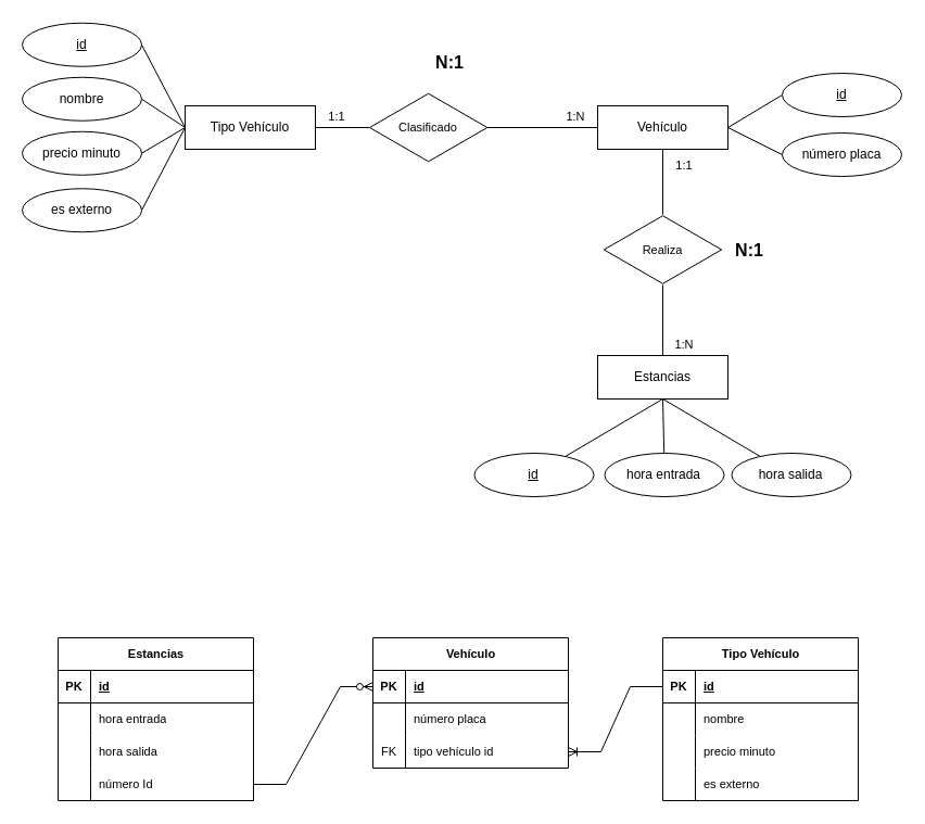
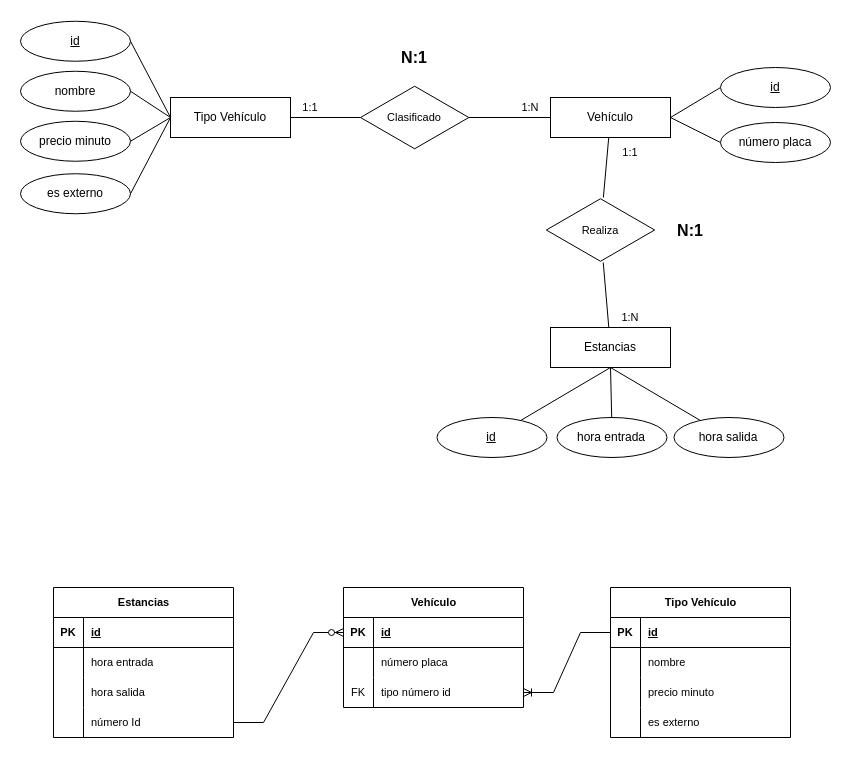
  <mxCell id="0" />
  <mxCell id="1" parent="0" />
  <mxCell id="2" style="rounded=0;orthogonalLoop=1;jettySize=auto;html=1;endArrow=none;endFill=0;exitX=1;exitY=0.5;exitDx=0;exitDy=0;entryX=0;entryY=0.5;entryDx=0;entryDy=0;" parent="1" source="5" target="7" edge="1"><mxGeometry relative="1" as="geometry" /></mxCell>
  <mxCell id="3" style="edgeStyle=none;shape=connector;rounded=0;orthogonalLoop=1;jettySize=auto;html=1;strokeColor=default;align=center;verticalAlign=middle;fontFamily=Helvetica;fontSize=11;fontColor=default;labelBackgroundColor=default;endArrow=none;endFill=0;exitX=1;exitY=0.5;exitDx=0;exitDy=0;entryX=0;entryY=0.5;entryDx=0;entryDy=0;" parent="1" source="5" target="6" edge="1"><mxGeometry relative="1" as="geometry" /></mxCell>
  <mxCell id="4" style="edgeStyle=none;shape=connector;rounded=0;orthogonalLoop=1;jettySize=auto;html=1;strokeColor=default;align=center;verticalAlign=middle;fontFamily=Helvetica;fontSize=11;fontColor=default;labelBackgroundColor=default;endArrow=none;endFill=0;" parent="1" source="5" target="26" edge="1"><mxGeometry relative="1" as="geometry" /></mxCell>
  <mxCell id="5" value="Vehículo" style="rounded=0;whiteSpace=wrap;html=1;" parent="1" vertex="1"><mxGeometry x="550" y="97" width="120" height="40" as="geometry" /></mxCell>
  <mxCell id="6" value="&lt;u&gt;id&lt;/u&gt;" style="ellipse;whiteSpace=wrap;html=1;" parent="1" vertex="1"><mxGeometry x="720" y="67" width="110" height="40" as="geometry" /></mxCell>
  <mxCell id="7" value="número placa" style="ellipse;whiteSpace=wrap;html=1;" parent="1" vertex="1"><mxGeometry x="720" y="122" width="110" height="40" as="geometry" /></mxCell>
  <mxCell id="8" style="edgeStyle=none;shape=connector;rounded=0;orthogonalLoop=1;jettySize=auto;html=1;strokeColor=default;align=center;verticalAlign=middle;fontFamily=Helvetica;fontSize=11;fontColor=default;labelBackgroundColor=default;endArrow=none;endFill=0;" parent="1" source="9" target="17" edge="1"><mxGeometry relative="1" as="geometry" /></mxCell>
  <mxCell id="9" value="Tipo Vehículo" style="rounded=0;whiteSpace=wrap;html=1;" parent="1" vertex="1"><mxGeometry x="170" y="97" width="120" height="40" as="geometry" /></mxCell>
  <mxCell id="10" style="edgeStyle=none;shape=connector;rounded=0;orthogonalLoop=1;jettySize=auto;html=1;entryX=0;entryY=0.5;entryDx=0;entryDy=0;strokeColor=default;align=center;verticalAlign=middle;fontFamily=Helvetica;fontSize=11;fontColor=default;labelBackgroundColor=default;endArrow=none;endFill=0;exitX=1;exitY=0.5;exitDx=0;exitDy=0;" parent="1" source="11" target="9" edge="1"><mxGeometry relative="1" as="geometry" /></mxCell>
  <mxCell id="11" value="&lt;u&gt;id&lt;/u&gt;" style="ellipse;whiteSpace=wrap;html=1;" parent="1" vertex="1"><mxGeometry x="20" y="20.75" width="110" height="40" as="geometry" /></mxCell>
  <mxCell id="12" style="edgeStyle=none;shape=connector;rounded=0;orthogonalLoop=1;jettySize=auto;html=1;entryX=0;entryY=0.5;entryDx=0;entryDy=0;strokeColor=default;align=center;verticalAlign=middle;fontFamily=Helvetica;fontSize=11;fontColor=default;labelBackgroundColor=default;endArrow=none;endFill=0;exitX=1;exitY=0.5;exitDx=0;exitDy=0;" parent="1" source="13" target="9" edge="1"><mxGeometry relative="1" as="geometry" /></mxCell>
  <mxCell id="13" value="precio minuto" style="ellipse;whiteSpace=wrap;html=1;" parent="1" vertex="1"><mxGeometry x="20" y="120.75" width="110" height="40" as="geometry" /></mxCell>
  <mxCell id="14" style="edgeStyle=none;shape=connector;rounded=0;orthogonalLoop=1;jettySize=auto;html=1;entryX=0;entryY=0.5;entryDx=0;entryDy=0;strokeColor=default;align=center;verticalAlign=middle;fontFamily=Helvetica;fontSize=11;fontColor=default;labelBackgroundColor=default;endArrow=none;endFill=0;exitX=1;exitY=0.5;exitDx=0;exitDy=0;" parent="1" source="15" target="9" edge="1"><mxGeometry relative="1" as="geometry" /></mxCell>
  <mxCell id="15" value="nombre" style="ellipse;whiteSpace=wrap;html=1;" parent="1" vertex="1"><mxGeometry x="20" y="70.75" width="110" height="40" as="geometry" /></mxCell>
  <mxCell id="16" style="edgeStyle=none;shape=connector;rounded=0;orthogonalLoop=1;jettySize=auto;html=1;strokeColor=default;align=center;verticalAlign=middle;fontFamily=Helvetica;fontSize=11;fontColor=default;labelBackgroundColor=default;endArrow=none;endFill=0;" parent="1" source="17" target="5" edge="1"><mxGeometry relative="1" as="geometry" /></mxCell>
- <mxCell id="17" value="Clasificado" style="html=1;whiteSpace=wrap;aspect=fixed;shape=isoRectangle;fontFamily=Helvetica;fontSize=11;fontColor=default;labelBackgroundColor=default;" parent="1" vertex="1"><mxGeometry x="340" y="84.5" width="108.33" height="65" as="geometry" /></mxCell>
+ <mxCell id="17" value="Clasificado" style="html=1;whiteSpace=wrap;aspect=fixed;shape=isoRectangle;fontFamily=Helvetica;fontSize=11;fontColor=default;labelBackgroundColor=default;" parent="1" vertex="1"><mxGeometry x="360" y="84.5" width="108.33" height="65" as="geometry" /></mxCell>
  <mxCell id="18" value="1:N" style="text;html=1;align=center;verticalAlign=middle;whiteSpace=wrap;rounded=0;fontFamily=Helvetica;fontSize=11;fontColor=default;labelBackgroundColor=default;" parent="1" vertex="1"><mxGeometry x="510" y="97" width="40" height="20" as="geometry" /></mxCell>
  <mxCell id="19" value="1:1" style="text;html=1;align=center;verticalAlign=middle;whiteSpace=wrap;rounded=0;fontFamily=Helvetica;fontSize=11;fontColor=default;labelBackgroundColor=default;" parent="1" vertex="1"><mxGeometry x="290" y="97" width="40" height="20" as="geometry" /></mxCell>
  <mxCell id="20" value="N:1" style="text;html=1;align=center;verticalAlign=middle;whiteSpace=wrap;rounded=0;fontFamily=Helvetica;fontSize=16;fontColor=default;labelBackgroundColor=default;fontStyle=1" parent="1" vertex="1"><mxGeometry x="394.17" y="47" width="40" height="20" as="geometry" /></mxCell>
  <mxCell id="21" style="edgeStyle=none;shape=connector;rounded=0;orthogonalLoop=1;jettySize=auto;html=1;strokeColor=default;align=center;verticalAlign=middle;fontFamily=Helvetica;fontSize=11;fontColor=default;labelBackgroundColor=default;endArrow=none;endFill=0;exitX=0.5;exitY=1;exitDx=0;exitDy=0;" parent="1" source="24" target="30" edge="1"><mxGeometry relative="1" as="geometry" /></mxCell>
  <mxCell id="22" style="edgeStyle=none;shape=connector;rounded=0;orthogonalLoop=1;jettySize=auto;html=1;strokeColor=default;align=center;verticalAlign=middle;fontFamily=Helvetica;fontSize=11;fontColor=default;labelBackgroundColor=default;endArrow=none;endFill=0;exitX=0.5;exitY=1;exitDx=0;exitDy=0;" parent="1" source="24" target="32" edge="1"><mxGeometry relative="1" as="geometry" /></mxCell>
  <mxCell id="23" style="edgeStyle=none;shape=connector;rounded=0;orthogonalLoop=1;jettySize=auto;html=1;strokeColor=default;align=center;verticalAlign=middle;fontFamily=Helvetica;fontSize=11;fontColor=default;labelBackgroundColor=default;endArrow=none;endFill=0;exitX=0.5;exitY=1;exitDx=0;exitDy=0;" parent="1" source="24" target="31" edge="1"><mxGeometry relative="1" as="geometry" /></mxCell>
  <mxCell id="24" value="Estancias" style="rounded=0;whiteSpace=wrap;html=1;" parent="1" vertex="1"><mxGeometry x="550" y="327" width="120" height="40" as="geometry" /></mxCell>
  <mxCell id="25" style="edgeStyle=none;shape=connector;rounded=0;orthogonalLoop=1;jettySize=auto;html=1;strokeColor=default;align=center;verticalAlign=middle;fontFamily=Helvetica;fontSize=11;fontColor=default;labelBackgroundColor=default;endArrow=none;endFill=0;" parent="1" source="26" target="24" edge="1"><mxGeometry relative="1" as="geometry" /></mxCell>
- <mxCell id="26" value="Realiza" style="html=1;whiteSpace=wrap;aspect=fixed;shape=isoRectangle;fontFamily=Helvetica;fontSize=11;fontColor=default;labelBackgroundColor=default;" parent="1" vertex="1"><mxGeometry x="555.83" y="197" width="108.33" height="65" as="geometry" /></mxCell>
+ <mxCell id="26" value="Realiza" style="html=1;whiteSpace=wrap;aspect=fixed;shape=isoRectangle;fontFamily=Helvetica;fontSize=11;fontColor=default;labelBackgroundColor=default;" parent="1" vertex="1"><mxGeometry x="545.83" y="197" width="108.33" height="65" as="geometry" /></mxCell>
  <mxCell id="27" value="1:N" style="text;html=1;align=center;verticalAlign=middle;whiteSpace=wrap;rounded=0;fontFamily=Helvetica;fontSize=11;fontColor=default;labelBackgroundColor=default;" parent="1" vertex="1"><mxGeometry x="610" y="307" width="40" height="20" as="geometry" /></mxCell>
  <mxCell id="28" value="1:1" style="text;html=1;align=center;verticalAlign=middle;whiteSpace=wrap;rounded=0;fontFamily=Helvetica;fontSize=11;fontColor=default;labelBackgroundColor=default;" parent="1" vertex="1"><mxGeometry x="610" y="142" width="40" height="20" as="geometry" /></mxCell>
  <mxCell id="29" value="N:1" style="text;html=1;align=center;verticalAlign=middle;whiteSpace=wrap;rounded=0;fontFamily=Helvetica;fontSize=16;fontColor=default;labelBackgroundColor=default;fontStyle=1" parent="1" vertex="1"><mxGeometry x="670" y="219.5" width="40" height="20" as="geometry" /></mxCell>
  <mxCell id="30" value="hora entrada" style="ellipse;whiteSpace=wrap;html=1;" parent="1" vertex="1"><mxGeometry x="556.49" y="417" width="110" height="40" as="geometry" /></mxCell>
  <mxCell id="31" value="&lt;u&gt;id&lt;/u&gt;" style="ellipse;whiteSpace=wrap;html=1;" parent="1" vertex="1"><mxGeometry x="436.49" y="417" width="110" height="40" as="geometry" /></mxCell>
  <mxCell id="32" value="hora salida" style="ellipse;whiteSpace=wrap;html=1;" parent="1" vertex="1"><mxGeometry x="673.49" y="417" width="110" height="40" as="geometry" /></mxCell>
  <mxCell id="33" value="Vehículo" style="shape=table;startSize=30;container=1;collapsible=1;childLayout=tableLayout;fixedRows=1;rowLines=0;fontStyle=1;align=center;resizeLast=1;html=1;fontFamily=Helvetica;fontSize=11;fontColor=default;labelBackgroundColor=default;" parent="1" vertex="1"><mxGeometry x="343" y="587" width="180" height="120" as="geometry" /></mxCell>
  <mxCell id="34" value="" style="shape=tableRow;horizontal=0;startSize=0;swimlaneHead=0;swimlaneBody=0;fillColor=none;collapsible=0;dropTarget=0;points=[[0,0.5],[1,0.5]];portConstraint=eastwest;top=0;left=0;right=0;bottom=1;fontFamily=Helvetica;fontSize=11;fontColor=default;labelBackgroundColor=default;" parent="33" vertex="1"><mxGeometry y="30" width="180" height="30" as="geometry" /></mxCell>
  <mxCell id="35" value="PK" style="shape=partialRectangle;connectable=0;fillColor=none;top=0;left=0;bottom=0;right=0;fontStyle=1;overflow=hidden;whiteSpace=wrap;html=1;fontFamily=Helvetica;fontSize=11;fontColor=default;labelBackgroundColor=default;" parent="34" vertex="1"><mxGeometry width="30" height="30" as="geometry"><mxRectangle width="30" height="30" as="alternateBounds" /></mxGeometry></mxCell>
  <mxCell id="36" value="id" style="shape=partialRectangle;connectable=0;fillColor=none;top=0;left=0;bottom=0;right=0;align=left;spacingLeft=6;fontStyle=5;overflow=hidden;whiteSpace=wrap;html=1;fontFamily=Helvetica;fontSize=11;fontColor=default;labelBackgroundColor=default;" parent="34" vertex="1"><mxGeometry x="30" width="150" height="30" as="geometry"><mxRectangle width="150" height="30" as="alternateBounds" /></mxGeometry></mxCell>
  <mxCell id="37" value="" style="shape=tableRow;horizontal=0;startSize=0;swimlaneHead=0;swimlaneBody=0;fillColor=none;collapsible=0;dropTarget=0;points=[[0,0.5],[1,0.5]];portConstraint=eastwest;top=0;left=0;right=0;bottom=0;fontFamily=Helvetica;fontSize=11;fontColor=default;labelBackgroundColor=default;" parent="33" vertex="1"><mxGeometry y="60" width="180" height="30" as="geometry" /></mxCell>
  <mxCell id="38" value="" style="shape=partialRectangle;connectable=0;fillColor=none;top=0;left=0;bottom=0;right=0;editable=1;overflow=hidden;whiteSpace=wrap;html=1;fontFamily=Helvetica;fontSize=11;fontColor=default;labelBackgroundColor=default;" parent="37" vertex="1"><mxGeometry width="30" height="30" as="geometry"><mxRectangle width="30" height="30" as="alternateBounds" /></mxGeometry></mxCell>
  <mxCell id="39" value="número placa" style="shape=partialRectangle;connectable=0;fillColor=none;top=0;left=0;bottom=0;right=0;align=left;spacingLeft=6;overflow=hidden;whiteSpace=wrap;html=1;fontFamily=Helvetica;fontSize=11;fontColor=default;labelBackgroundColor=default;" parent="37" vertex="1"><mxGeometry x="30" width="150" height="30" as="geometry"><mxRectangle width="150" height="30" as="alternateBounds" /></mxGeometry></mxCell>
  <mxCell id="40" value="" style="shape=tableRow;horizontal=0;startSize=0;swimlaneHead=0;swimlaneBody=0;fillColor=none;collapsible=0;dropTarget=0;points=[[0,0.5],[1,0.5]];portConstraint=eastwest;top=0;left=0;right=0;bottom=0;fontFamily=Helvetica;fontSize=11;fontColor=default;labelBackgroundColor=default;" parent="33" vertex="1"><mxGeometry y="90" width="180" height="30" as="geometry" /></mxCell>
  <mxCell id="41" value="FK" style="shape=partialRectangle;connectable=0;fillColor=none;top=0;left=0;bottom=0;right=0;editable=1;overflow=hidden;whiteSpace=wrap;html=1;fontFamily=Helvetica;fontSize=11;fontColor=default;labelBackgroundColor=default;" parent="40" vertex="1"><mxGeometry width="30" height="30" as="geometry"><mxRectangle width="30" height="30" as="alternateBounds" /></mxGeometry></mxCell>
- <mxCell id="42" value="tipo vehículo id" style="shape=partialRectangle;connectable=0;fillColor=none;top=0;left=0;bottom=0;right=0;align=left;spacingLeft=6;overflow=hidden;whiteSpace=wrap;html=1;fontFamily=Helvetica;fontSize=11;fontColor=default;labelBackgroundColor=default;" parent="40" vertex="1"><mxGeometry x="30" width="150" height="30" as="geometry"><mxRectangle width="150" height="30" as="alternateBounds" /></mxGeometry></mxCell>
+ <mxCell id="42" value="tipo número id" style="shape=partialRectangle;connectable=0;fillColor=none;top=0;left=0;bottom=0;right=0;align=left;spacingLeft=6;overflow=hidden;whiteSpace=wrap;html=1;fontFamily=Helvetica;fontSize=11;fontColor=default;labelBackgroundColor=default;" parent="40" vertex="1"><mxGeometry x="30" width="150" height="30" as="geometry"><mxRectangle width="150" height="30" as="alternateBounds" /></mxGeometry></mxCell>
  <mxCell id="43" value="Tipo Vehículo" style="shape=table;startSize=30;container=1;collapsible=1;childLayout=tableLayout;fixedRows=1;rowLines=0;fontStyle=1;align=center;resizeLast=1;html=1;fontFamily=Helvetica;fontSize=11;fontColor=default;labelBackgroundColor=default;" parent="1" vertex="1"><mxGeometry x="610" y="587" width="180" height="150" as="geometry" /></mxCell>
  <mxCell id="44" value="" style="shape=tableRow;horizontal=0;startSize=0;swimlaneHead=0;swimlaneBody=0;fillColor=none;collapsible=0;dropTarget=0;points=[[0,0.5],[1,0.5]];portConstraint=eastwest;top=0;left=0;right=0;bottom=1;fontFamily=Helvetica;fontSize=11;fontColor=default;labelBackgroundColor=default;" parent="43" vertex="1"><mxGeometry y="30" width="180" height="30" as="geometry" /></mxCell>
  <mxCell id="45" value="PK" style="shape=partialRectangle;connectable=0;fillColor=none;top=0;left=0;bottom=0;right=0;fontStyle=1;overflow=hidden;whiteSpace=wrap;html=1;fontFamily=Helvetica;fontSize=11;fontColor=default;labelBackgroundColor=default;" parent="44" vertex="1"><mxGeometry width="30" height="30" as="geometry"><mxRectangle width="30" height="30" as="alternateBounds" /></mxGeometry></mxCell>
  <mxCell id="46" value="id" style="shape=partialRectangle;connectable=0;fillColor=none;top=0;left=0;bottom=0;right=0;align=left;spacingLeft=6;fontStyle=5;overflow=hidden;whiteSpace=wrap;html=1;fontFamily=Helvetica;fontSize=11;fontColor=default;labelBackgroundColor=default;" parent="44" vertex="1"><mxGeometry x="30" width="150" height="30" as="geometry"><mxRectangle width="150" height="30" as="alternateBounds" /></mxGeometry></mxCell>
  <mxCell id="47" value="" style="shape=tableRow;horizontal=0;startSize=0;swimlaneHead=0;swimlaneBody=0;fillColor=none;collapsible=0;dropTarget=0;points=[[0,0.5],[1,0.5]];portConstraint=eastwest;top=0;left=0;right=0;bottom=0;fontFamily=Helvetica;fontSize=11;fontColor=default;labelBackgroundColor=default;" parent="43" vertex="1"><mxGeometry y="60" width="180" height="30" as="geometry" /></mxCell>
  <mxCell id="48" value="" style="shape=partialRectangle;connectable=0;fillColor=none;top=0;left=0;bottom=0;right=0;editable=1;overflow=hidden;whiteSpace=wrap;html=1;fontFamily=Helvetica;fontSize=11;fontColor=default;labelBackgroundColor=default;" parent="47" vertex="1"><mxGeometry width="30" height="30" as="geometry"><mxRectangle width="30" height="30" as="alternateBounds" /></mxGeometry></mxCell>
  <mxCell id="49" value="nombre" style="shape=partialRectangle;connectable=0;fillColor=none;top=0;left=0;bottom=0;right=0;align=left;spacingLeft=6;overflow=hidden;whiteSpace=wrap;html=1;fontFamily=Helvetica;fontSize=11;fontColor=default;labelBackgroundColor=default;" parent="47" vertex="1"><mxGeometry x="30" width="150" height="30" as="geometry"><mxRectangle width="150" height="30" as="alternateBounds" /></mxGeometry></mxCell>
  <mxCell id="50" value="" style="shape=tableRow;horizontal=0;startSize=0;swimlaneHead=0;swimlaneBody=0;fillColor=none;collapsible=0;dropTarget=0;points=[[0,0.5],[1,0.5]];portConstraint=eastwest;top=0;left=0;right=0;bottom=0;fontFamily=Helvetica;fontSize=11;fontColor=default;labelBackgroundColor=default;" parent="43" vertex="1"><mxGeometry y="90" width="180" height="30" as="geometry" /></mxCell>
  <mxCell id="51" value="" style="shape=partialRectangle;connectable=0;fillColor=none;top=0;left=0;bottom=0;right=0;editable=1;overflow=hidden;whiteSpace=wrap;html=1;fontFamily=Helvetica;fontSize=11;fontColor=default;labelBackgroundColor=default;" parent="50" vertex="1"><mxGeometry width="30" height="30" as="geometry"><mxRectangle width="30" height="30" as="alternateBounds" /></mxGeometry></mxCell>
  <mxCell id="52" value="precio minuto" style="shape=partialRectangle;connectable=0;fillColor=none;top=0;left=0;bottom=0;right=0;align=left;spacingLeft=6;overflow=hidden;whiteSpace=wrap;html=1;fontFamily=Helvetica;fontSize=11;fontColor=default;labelBackgroundColor=default;" parent="50" vertex="1"><mxGeometry x="30" width="150" height="30" as="geometry"><mxRectangle width="150" height="30" as="alternateBounds" /></mxGeometry></mxCell>
  <mxCell id="53" value="" style="shape=tableRow;horizontal=0;startSize=0;swimlaneHead=0;swimlaneBody=0;fillColor=none;collapsible=0;dropTarget=0;points=[[0,0.5],[1,0.5]];portConstraint=eastwest;top=0;left=0;right=0;bottom=0;fontFamily=Helvetica;fontSize=11;fontColor=default;labelBackgroundColor=default;" vertex="1" parent="43"><mxGeometry y="120" width="180" height="30" as="geometry" /></mxCell>
  <mxCell id="54" value="" style="shape=partialRectangle;connectable=0;fillColor=none;top=0;left=0;bottom=0;right=0;editable=1;overflow=hidden;whiteSpace=wrap;html=1;fontFamily=Helvetica;fontSize=11;fontColor=default;labelBackgroundColor=default;" vertex="1" parent="53"><mxGeometry width="30" height="30" as="geometry"><mxRectangle width="30" height="30" as="alternateBounds" /></mxGeometry></mxCell>
  <mxCell id="55" value="es externo" style="shape=partialRectangle;connectable=0;fillColor=none;top=0;left=0;bottom=0;right=0;align=left;spacingLeft=6;overflow=hidden;whiteSpace=wrap;html=1;fontFamily=Helvetica;fontSize=11;fontColor=default;labelBackgroundColor=default;" vertex="1" parent="53"><mxGeometry x="30" width="150" height="30" as="geometry"><mxRectangle width="150" height="30" as="alternateBounds" /></mxGeometry></mxCell>
  <mxCell id="56" value="" style="edgeStyle=entityRelationEdgeStyle;fontSize=12;html=1;endArrow=ERoneToMany;rounded=0;strokeColor=default;align=center;verticalAlign=middle;fontFamily=Helvetica;fontColor=default;labelBackgroundColor=default;" parent="1" source="44" target="40" edge="1"><mxGeometry width="100" height="100" relative="1" as="geometry"><mxPoint x="763" y="637" as="sourcePoint" /><mxPoint x="423" y="567" as="targetPoint" /></mxGeometry></mxCell>
  <mxCell id="57" value="Estancias" style="shape=table;startSize=30;container=1;collapsible=1;childLayout=tableLayout;fixedRows=1;rowLines=0;fontStyle=1;align=center;resizeLast=1;html=1;fontFamily=Helvetica;fontSize=11;fontColor=default;labelBackgroundColor=default;" parent="1" vertex="1"><mxGeometry x="53" y="587" width="180" height="150" as="geometry" /></mxCell>
  <mxCell id="58" value="" style="shape=tableRow;horizontal=0;startSize=0;swimlaneHead=0;swimlaneBody=0;fillColor=none;collapsible=0;dropTarget=0;points=[[0,0.5],[1,0.5]];portConstraint=eastwest;top=0;left=0;right=0;bottom=1;fontFamily=Helvetica;fontSize=11;fontColor=default;labelBackgroundColor=default;" parent="57" vertex="1"><mxGeometry y="30" width="180" height="30" as="geometry" /></mxCell>
  <mxCell id="59" value="PK" style="shape=partialRectangle;connectable=0;fillColor=none;top=0;left=0;bottom=0;right=0;fontStyle=1;overflow=hidden;whiteSpace=wrap;html=1;fontFamily=Helvetica;fontSize=11;fontColor=default;labelBackgroundColor=default;" parent="58" vertex="1"><mxGeometry width="30" height="30" as="geometry"><mxRectangle width="30" height="30" as="alternateBounds" /></mxGeometry></mxCell>
  <mxCell id="60" value="id" style="shape=partialRectangle;connectable=0;fillColor=none;top=0;left=0;bottom=0;right=0;align=left;spacingLeft=6;fontStyle=5;overflow=hidden;whiteSpace=wrap;html=1;fontFamily=Helvetica;fontSize=11;fontColor=default;labelBackgroundColor=default;" parent="58" vertex="1"><mxGeometry x="30" width="150" height="30" as="geometry"><mxRectangle width="150" height="30" as="alternateBounds" /></mxGeometry></mxCell>
  <mxCell id="61" value="" style="shape=tableRow;horizontal=0;startSize=0;swimlaneHead=0;swimlaneBody=0;fillColor=none;collapsible=0;dropTarget=0;points=[[0,0.5],[1,0.5]];portConstraint=eastwest;top=0;left=0;right=0;bottom=0;fontFamily=Helvetica;fontSize=11;fontColor=default;labelBackgroundColor=default;" parent="57" vertex="1"><mxGeometry y="60" width="180" height="30" as="geometry" /></mxCell>
  <mxCell id="62" value="" style="shape=partialRectangle;connectable=0;fillColor=none;top=0;left=0;bottom=0;right=0;editable=1;overflow=hidden;whiteSpace=wrap;html=1;fontFamily=Helvetica;fontSize=11;fontColor=default;labelBackgroundColor=default;" parent="61" vertex="1"><mxGeometry width="30" height="30" as="geometry"><mxRectangle width="30" height="30" as="alternateBounds" /></mxGeometry></mxCell>
  <mxCell id="63" value="hora entrada" style="shape=partialRectangle;connectable=0;fillColor=none;top=0;left=0;bottom=0;right=0;align=left;spacingLeft=6;overflow=hidden;whiteSpace=wrap;html=1;fontFamily=Helvetica;fontSize=11;fontColor=default;labelBackgroundColor=default;" parent="61" vertex="1"><mxGeometry x="30" width="150" height="30" as="geometry"><mxRectangle width="150" height="30" as="alternateBounds" /></mxGeometry></mxCell>
  <mxCell id="64" value="" style="shape=tableRow;horizontal=0;startSize=0;swimlaneHead=0;swimlaneBody=0;fillColor=none;collapsible=0;dropTarget=0;points=[[0,0.5],[1,0.5]];portConstraint=eastwest;top=0;left=0;right=0;bottom=0;fontFamily=Helvetica;fontSize=11;fontColor=default;labelBackgroundColor=default;" parent="57" vertex="1"><mxGeometry y="90" width="180" height="30" as="geometry" /></mxCell>
  <mxCell id="65" value="" style="shape=partialRectangle;connectable=0;fillColor=none;top=0;left=0;bottom=0;right=0;editable=1;overflow=hidden;whiteSpace=wrap;html=1;fontFamily=Helvetica;fontSize=11;fontColor=default;labelBackgroundColor=default;" parent="64" vertex="1"><mxGeometry width="30" height="30" as="geometry"><mxRectangle width="30" height="30" as="alternateBounds" /></mxGeometry></mxCell>
  <mxCell id="66" value="hora salida" style="shape=partialRectangle;connectable=0;fillColor=none;top=0;left=0;bottom=0;right=0;align=left;spacingLeft=6;overflow=hidden;whiteSpace=wrap;html=1;fontFamily=Helvetica;fontSize=11;fontColor=default;labelBackgroundColor=default;" parent="64" vertex="1"><mxGeometry x="30" width="150" height="30" as="geometry"><mxRectangle width="150" height="30" as="alternateBounds" /></mxGeometry></mxCell>
  <mxCell id="67" value="" style="shape=tableRow;horizontal=0;startSize=0;swimlaneHead=0;swimlaneBody=0;fillColor=none;collapsible=0;dropTarget=0;points=[[0,0.5],[1,0.5]];portConstraint=eastwest;top=0;left=0;right=0;bottom=0;fontFamily=Helvetica;fontSize=11;fontColor=default;labelBackgroundColor=default;" parent="57" vertex="1"><mxGeometry y="120" width="180" height="30" as="geometry" /></mxCell>
  <mxCell id="68" value="" style="shape=partialRectangle;connectable=0;fillColor=none;top=0;left=0;bottom=0;right=0;editable=1;overflow=hidden;whiteSpace=wrap;html=1;fontFamily=Helvetica;fontSize=11;fontColor=default;labelBackgroundColor=default;" parent="67" vertex="1"><mxGeometry width="30" height="30" as="geometry"><mxRectangle width="30" height="30" as="alternateBounds" /></mxGeometry></mxCell>
  <mxCell id="69" value="número Id" style="shape=partialRectangle;connectable=0;fillColor=none;top=0;left=0;bottom=0;right=0;align=left;spacingLeft=6;overflow=hidden;whiteSpace=wrap;html=1;fontFamily=Helvetica;fontSize=11;fontColor=default;labelBackgroundColor=default;" parent="67" vertex="1"><mxGeometry x="30" width="150" height="30" as="geometry"><mxRectangle width="150" height="30" as="alternateBounds" /></mxGeometry></mxCell>
  <mxCell id="70" value="" style="edgeStyle=entityRelationEdgeStyle;fontSize=12;html=1;endArrow=ERzeroToMany;endFill=1;rounded=0;strokeColor=default;align=center;verticalAlign=middle;fontFamily=Helvetica;fontColor=default;labelBackgroundColor=default;" parent="1" source="67" target="34" edge="1"><mxGeometry width="100" height="100" relative="1" as="geometry"><mxPoint x="423" y="1057" as="sourcePoint" /><mxPoint x="523" y="957" as="targetPoint" /></mxGeometry></mxCell>
  <mxCell id="71" style="edgeStyle=none;shape=connector;rounded=0;orthogonalLoop=1;jettySize=auto;html=1;exitX=0.5;exitY=0;exitDx=0;exitDy=0;strokeColor=default;align=center;verticalAlign=middle;fontFamily=Helvetica;fontSize=11;fontColor=default;labelBackgroundColor=default;endArrow=none;endFill=0;" parent="1" source="6" target="6" edge="1"><mxGeometry relative="1" as="geometry" /></mxCell>
  <mxCell id="72" style="edgeStyle=none;shape=connector;rounded=0;orthogonalLoop=1;jettySize=auto;html=1;exitX=1;exitY=0.5;exitDx=0;exitDy=0;entryX=0;entryY=0.5;entryDx=0;entryDy=0;strokeColor=default;align=center;verticalAlign=middle;fontFamily=Helvetica;fontSize=11;fontColor=default;labelBackgroundColor=default;endArrow=none;endFill=0;" edge="1" parent="1" source="73" target="9"><mxGeometry relative="1" as="geometry" /></mxCell>
  <mxCell id="73" value="es externo" style="ellipse;whiteSpace=wrap;html=1;" vertex="1" parent="1"><mxGeometry x="20" y="173.25" width="110" height="40" as="geometry" /></mxCell>
